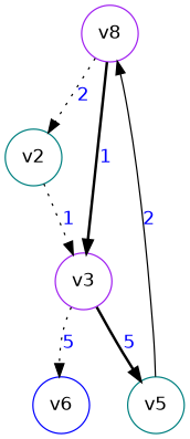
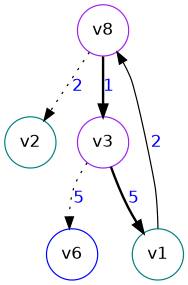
  digraph {
    fontname=Helvetica
    node [color=purple fontname=Helvetica shape=circle]
    edge [fontcolor=blue fontname=Helvetica style=dotted]
    n1 [label=v8 width=0.6]
    v2 [color=teal width=0.6]
    v3 [width=0.6]
-   v1 [color=teal width=0.6 label=v5]
+   v1 [color=teal width=0.6]
    v6 [color=blue width=0.6]
    n1 -> v2 [label=2]
    n1 -> v3 [label="1  " style=bold]
-   v2 -> v3 [label=1]
    v3 -> v1 [label="5   " style=bold]
    v3 -> v6 [label="5   "]
    v1 -> n1 [label=2 style=solid]
  }
